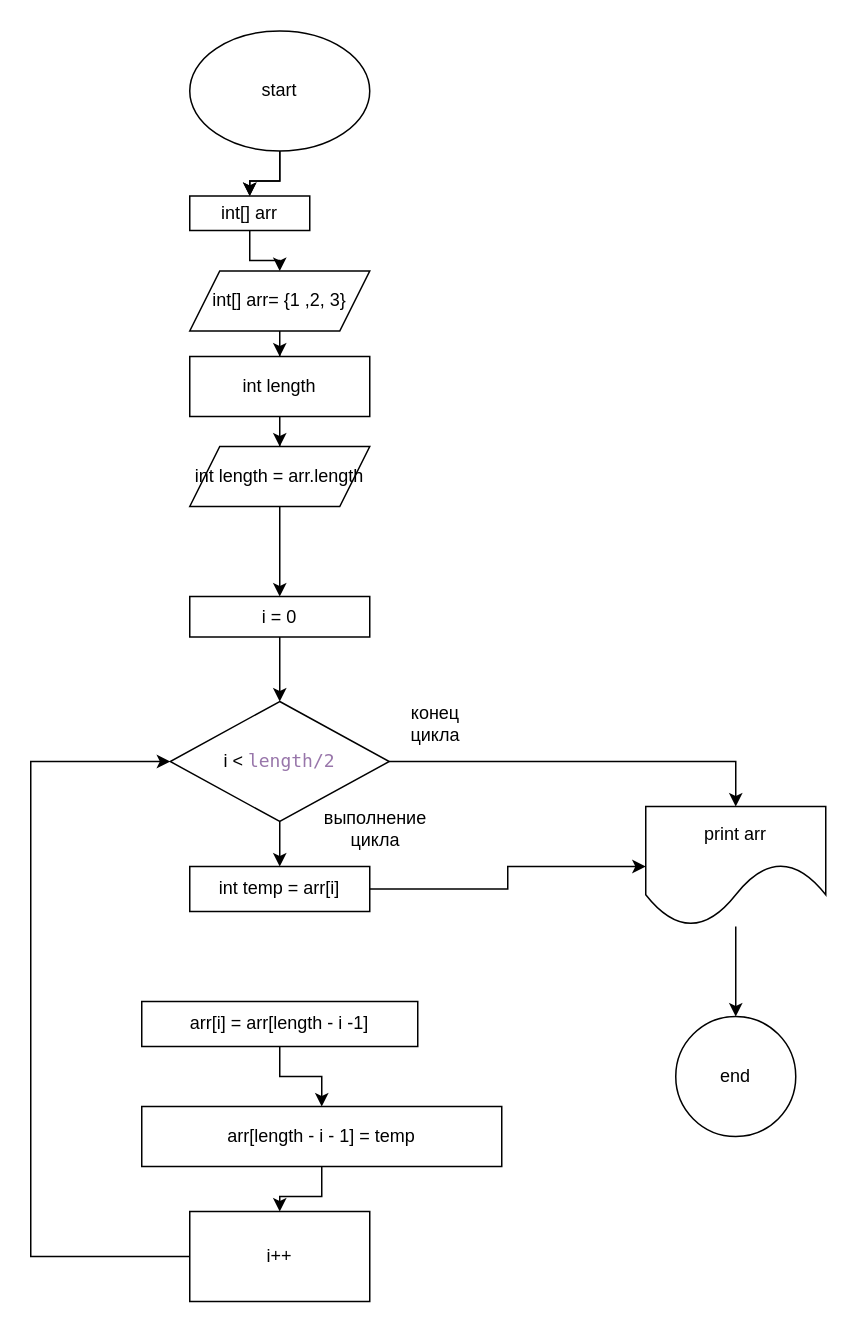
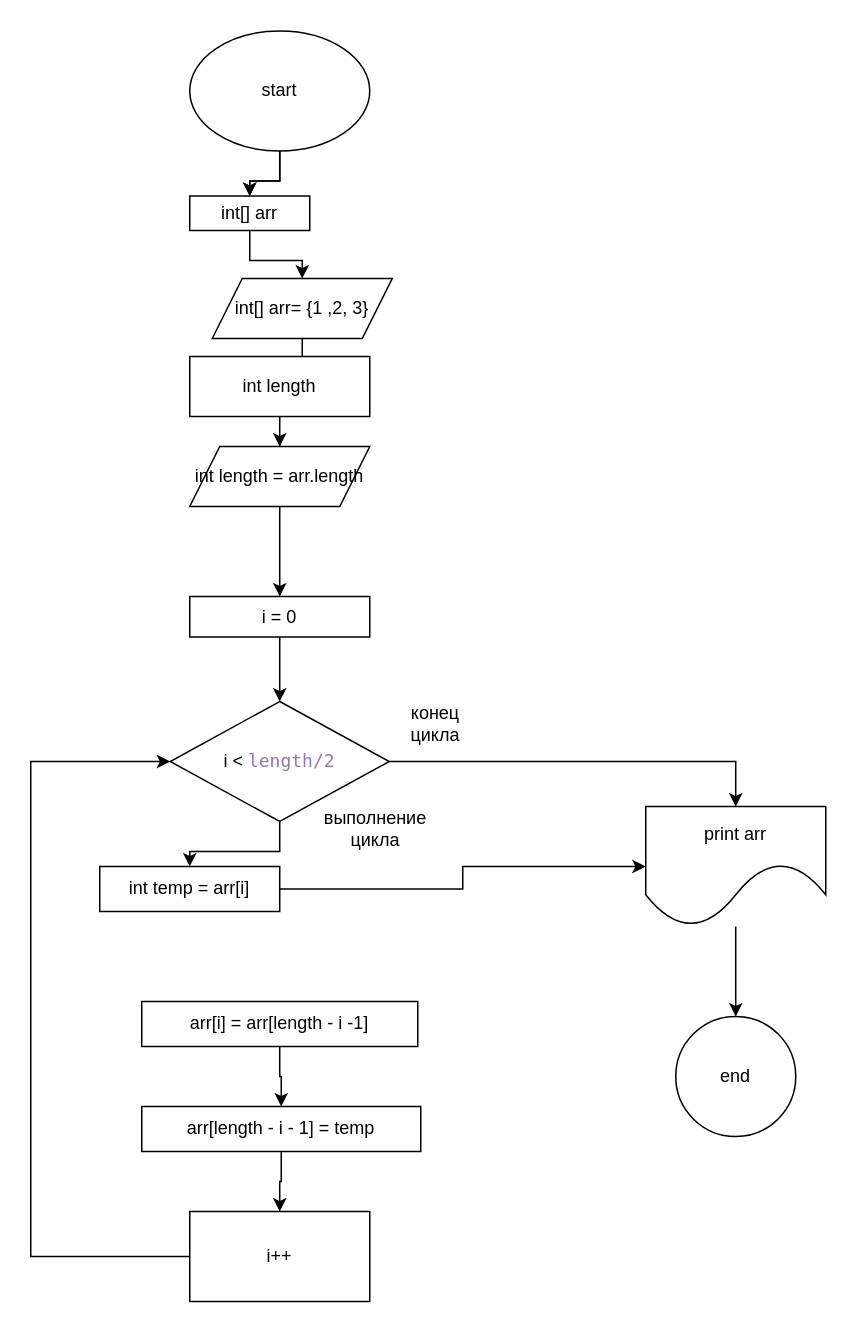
  <mxCell id="0" />
  <mxCell id="1" parent="0" />
  <mxCell id="2" value="" style="edgeStyle=orthogonalEdgeStyle;rounded=0;orthogonalLoop=1;jettySize=auto;html=1;" edge="1" parent="1" source="14" target="6"><mxGeometry relative="1" as="geometry" /></mxCell>
  <mxCell id="3" value="" style="edgeStyle=orthogonalEdgeStyle;rounded=0;orthogonalLoop=1;jettySize=auto;html=1;" edge="1" parent="1" source="4" target="14"><mxGeometry relative="1" as="geometry" /></mxCell>
  <mxCell id="4" value="start" style="ellipse;whiteSpace=wrap;html=1;labelBackgroundColor=none;" vertex="1" parent="1"><mxGeometry x="126" y="20" width="120" height="80" as="geometry" /></mxCell>
  <mxCell id="5" value="" style="edgeStyle=orthogonalEdgeStyle;rounded=0;orthogonalLoop=1;jettySize=auto;html=1;" edge="1" parent="1" source="6" target="19"><mxGeometry relative="1" as="geometry" /></mxCell>
- <mxCell id="6" value="int[] arr= {1 ,2, 3}" style="shape=parallelogram;perimeter=parallelogramPerimeter;whiteSpace=wrap;html=1;fixedSize=1;labelBackgroundColor=none;" vertex="1" parent="1"><mxGeometry x="126" y="180" width="120" height="40" as="geometry" /></mxCell>
+ <mxCell id="6" value="int[] arr= {1 ,2, 3}" style="shape=parallelogram;perimeter=parallelogramPerimeter;whiteSpace=wrap;html=1;fixedSize=1;labelBackgroundColor=none;" vertex="1" parent="1"><mxGeometry x="141" y="185" width="120" height="40" as="geometry" /></mxCell>
  <mxCell id="7" value="" style="edgeStyle=orthogonalEdgeStyle;rounded=0;orthogonalLoop=1;jettySize=auto;html=1;" edge="1" parent="1" source="8" target="10"><mxGeometry relative="1" as="geometry" /></mxCell>
  <mxCell id="8" value="i = 0" style="rounded=0;whiteSpace=wrap;html=1;" vertex="1" parent="1"><mxGeometry x="126" y="397" width="120" height="27" as="geometry" /></mxCell>
  <mxCell id="9" value="" style="edgeStyle=orthogonalEdgeStyle;rounded=0;orthogonalLoop=1;jettySize=auto;html=1;" edge="1" parent="1" source="10" target="26"><mxGeometry relative="1" as="geometry" /></mxCell>
  <mxCell id="10" value="i &amp;lt;&amp;nbsp;&lt;span style=&quot;font-family: &amp;quot;JetBrains Mono&amp;quot;, monospace; color: rgb(152, 118, 170);&quot;&gt;length/2&lt;/span&gt;" style="rhombus;whiteSpace=wrap;html=1;rounded=0;" vertex="1" parent="1"><mxGeometry x="113" y="467" width="146" height="80" as="geometry" /></mxCell>
  <mxCell id="11" value="конец цикла" style="text;html=1;strokeColor=none;fillColor=none;align=center;verticalAlign=middle;whiteSpace=wrap;rounded=0;" vertex="1" parent="1"><mxGeometry x="260" y="467" width="60" height="30" as="geometry" /></mxCell>
  <mxCell id="12" value="выполнение цикла" style="text;html=1;strokeColor=none;fillColor=none;align=center;verticalAlign=middle;whiteSpace=wrap;rounded=0;" vertex="1" parent="1"><mxGeometry x="220" y="537" width="60" height="30" as="geometry" /></mxCell>
  <mxCell id="13" value="" style="edgeStyle=orthogonalEdgeStyle;rounded=0;orthogonalLoop=1;jettySize=auto;html=1;" edge="1" parent="1" source="4" target="14"><mxGeometry relative="1" as="geometry"><mxPoint x="186" y="100" as="sourcePoint" /><mxPoint x="186" y="180" as="targetPoint" /></mxGeometry></mxCell>
  <mxCell id="14" value="int[] arr" style="whiteSpace=wrap;html=1;labelBackgroundColor=none;" vertex="1" parent="1"><mxGeometry x="126" y="130" width="80" height="23" as="geometry" /></mxCell>
  <mxCell id="15" style="edgeStyle=orthogonalEdgeStyle;rounded=0;orthogonalLoop=1;jettySize=auto;html=1;entryX=0;entryY=0.5;entryDx=0;entryDy=0;" edge="1" parent="1" source="16" target="10"><mxGeometry relative="1" as="geometry"><Array as="points"><mxPoint x="20" y="837" /><mxPoint x="20" y="507" /></Array></mxGeometry></mxCell>
  <mxCell id="16" value="i++" style="whiteSpace=wrap;html=1;rounded=0;" vertex="1" parent="1"><mxGeometry x="126" y="807" width="120" height="60" as="geometry" /></mxCell>
  <mxCell id="17" value="end" style="ellipse;whiteSpace=wrap;html=1;rounded=0;" vertex="1" parent="1"><mxGeometry x="450" y="677" width="80" height="80" as="geometry" /></mxCell>
  <mxCell id="18" value="" style="edgeStyle=orthogonalEdgeStyle;rounded=0;orthogonalLoop=1;jettySize=auto;html=1;" edge="1" parent="1" source="19" target="21"><mxGeometry relative="1" as="geometry" /></mxCell>
  <mxCell id="19" value="int length" style="whiteSpace=wrap;html=1;labelBackgroundColor=none;" vertex="1" parent="1"><mxGeometry x="126" y="237" width="120" height="40" as="geometry" /></mxCell>
  <mxCell id="20" value="" style="edgeStyle=orthogonalEdgeStyle;rounded=0;orthogonalLoop=1;jettySize=auto;html=1;" edge="1" parent="1" source="21" target="8"><mxGeometry relative="1" as="geometry" /></mxCell>
  <mxCell id="21" value="int length = arr.length" style="shape=parallelogram;perimeter=parallelogramPerimeter;whiteSpace=wrap;html=1;fixedSize=1;" vertex="1" parent="1"><mxGeometry x="126" y="297" width="120" height="40" as="geometry" /></mxCell>
  <mxCell id="22" value="" style="edgeStyle=orthogonalEdgeStyle;rounded=0;orthogonalLoop=1;jettySize=auto;html=1;" edge="1" parent="1" source="10"><mxGeometry relative="1" as="geometry"><mxPoint x="490" y="537" as="targetPoint" /><mxPoint x="259" y="507" as="sourcePoint" /><Array as="points"><mxPoint x="490" y="507" /></Array></mxGeometry></mxCell>
  <mxCell id="23" value="" style="edgeStyle=orthogonalEdgeStyle;rounded=0;orthogonalLoop=1;jettySize=auto;html=1;entryX=0.5;entryY=0;entryDx=0;entryDy=0;" edge="1" parent="1" source="24"><mxGeometry relative="1" as="geometry"><mxPoint x="490" y="677" as="targetPoint" /></mxGeometry></mxCell>
  <mxCell id="24" value="print arr" style="shape=document;whiteSpace=wrap;html=1;boundedLbl=1;size=0.529;" vertex="1" parent="1"><mxGeometry x="430" y="537" width="120" height="80" as="geometry" /></mxCell>
  <mxCell id="25" value="" style="edgeStyle=orthogonalEdgeStyle;rounded=0;orthogonalLoop=1;jettySize=auto;html=1;" edge="1" parent="1" source="30" target="16"><mxGeometry relative="1" as="geometry" /></mxCell>
- <mxCell id="26" value="int temp = arr[i]" style="whiteSpace=wrap;html=1;rounded=0;" vertex="1" parent="1"><mxGeometry x="126" y="577" width="120" height="30" as="geometry" /></mxCell>
+ <mxCell id="26" value="int temp = arr[i]" style="whiteSpace=wrap;html=1;rounded=0;" vertex="1" parent="1"><mxGeometry x="66" y="577" width="120" height="30" as="geometry" /></mxCell>
  <mxCell id="27" value="" style="edgeStyle=orthogonalEdgeStyle;rounded=0;orthogonalLoop=1;jettySize=auto;html=1;" edge="1" parent="1" source="26" target="24"><mxGeometry relative="1" as="geometry"><mxPoint x="186" y="607" as="sourcePoint" /><mxPoint x="186" y="697" as="targetPoint" /></mxGeometry></mxCell>
  <mxCell id="28" value="arr[i] = arr[length - i -1]" style="rounded=0;whiteSpace=wrap;html=1;" vertex="1" parent="1"><mxGeometry x="94" y="667" width="184" height="30" as="geometry" /></mxCell>
  <mxCell id="29" value="" style="edgeStyle=orthogonalEdgeStyle;rounded=0;orthogonalLoop=1;jettySize=auto;html=1;" edge="1" parent="1" source="28" target="30"><mxGeometry relative="1" as="geometry"><mxPoint x="186" y="697" as="sourcePoint" /><mxPoint x="186" y="807" as="targetPoint" /></mxGeometry></mxCell>
- <mxCell id="30" value="arr[length - i - 1] = temp" style="rounded=0;whiteSpace=wrap;html=1;" vertex="1" parent="1"><mxGeometry x="94" y="737" width="240" height="40" as="geometry" /></mxCell>
+ <mxCell id="30" value="arr[length - i - 1] = temp" style="rounded=0;whiteSpace=wrap;html=1;" vertex="1" parent="1"><mxGeometry x="94" y="737" width="186" height="30" as="geometry" /></mxCell>
